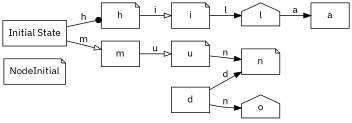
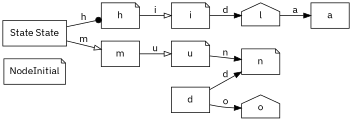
  digraph {
    fontname="IBM Plex Sans"
    rankdir=LR
    node [fontname="IBM Plex Sans" shape=note]
    edge [arrowhead=normal fontname="IBM Plex Sans"]
    NodeInitial
-   n2 [label="Initial State" shape=box]
+   n2 [label="State State" shape=box]
    n3 [label=m shape=box]
    n4 [label=h]
    n5 [label=u]
    n6 [label=i]
    n7 [label=n]
    n8 [label=d shape=box]
    n9 [label=o shape=house]
    n10 [label=l shape=house]
    n11 [label=a shape=box]
    n2 -> n3 [arrowhead=onormal label=m]
    n2 -> n4 [arrowhead=dot label=h]
    n3 -> n5 [arrowhead=onormal label=u]
    n4 -> n6 [arrowhead=onormal label=i]
    n5 -> n7 [label=n]
-   n6 -> n10 [label=l]
+   n6 -> n10 [label=d]
    n8 -> n7 [label=d]
-   n8 -> n9 [label=n]
+   n8 -> n9 [label=o]
    n10 -> n11 [label=a]
  }
